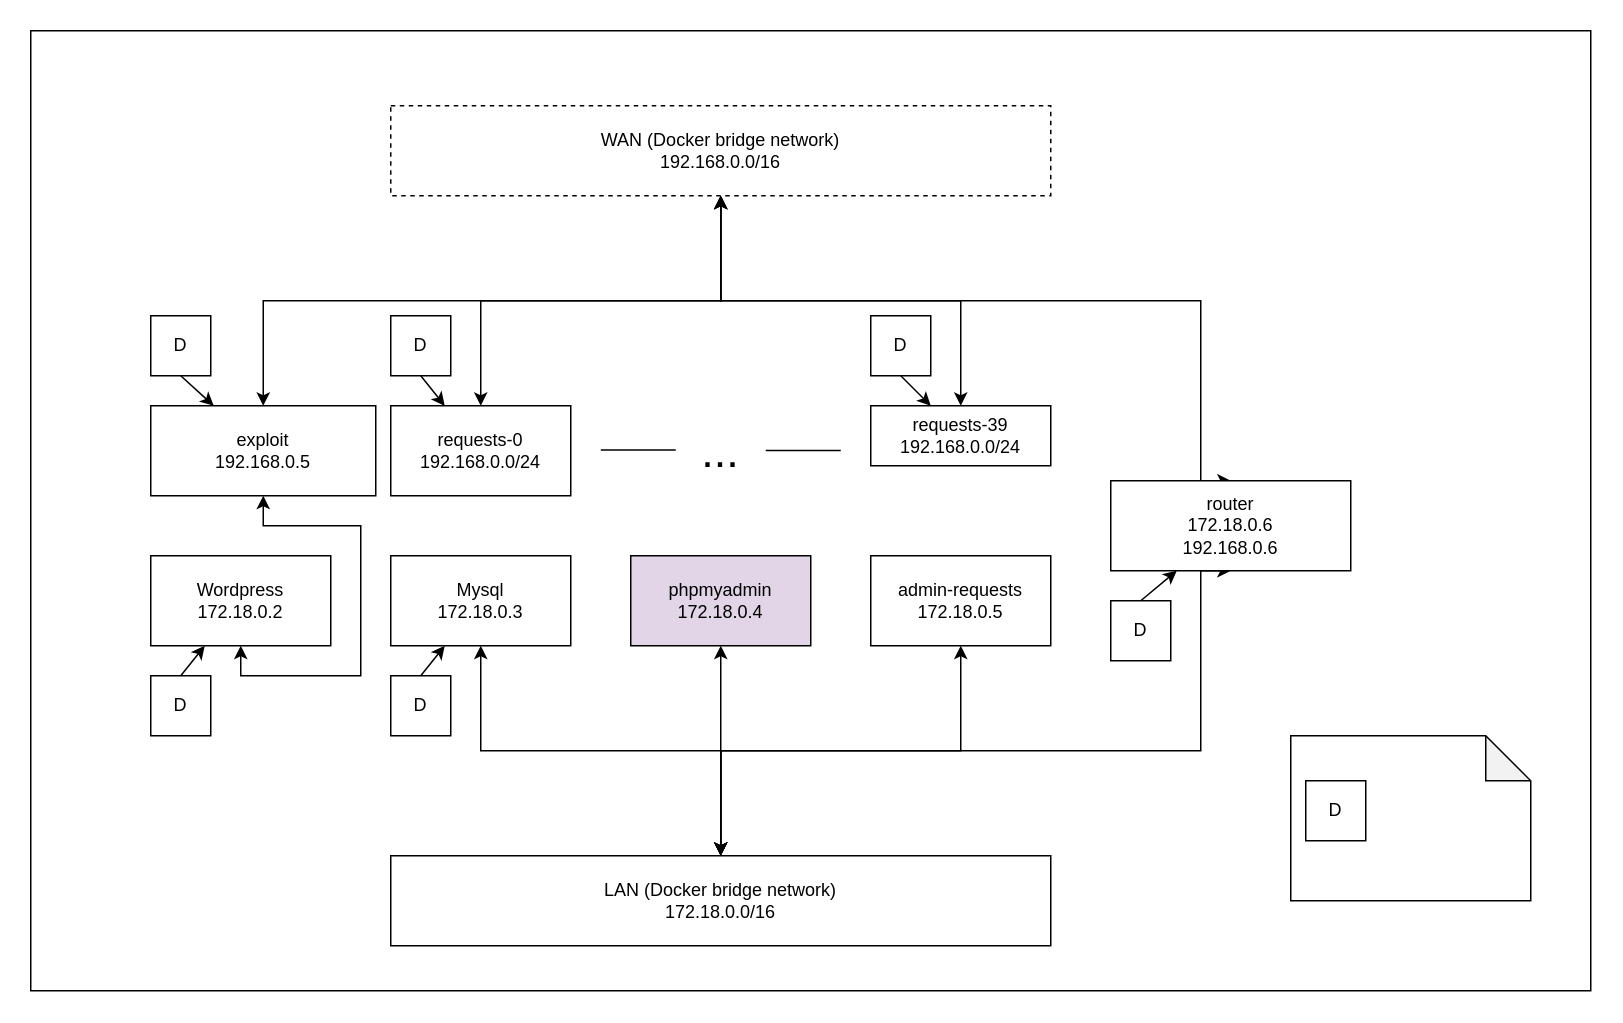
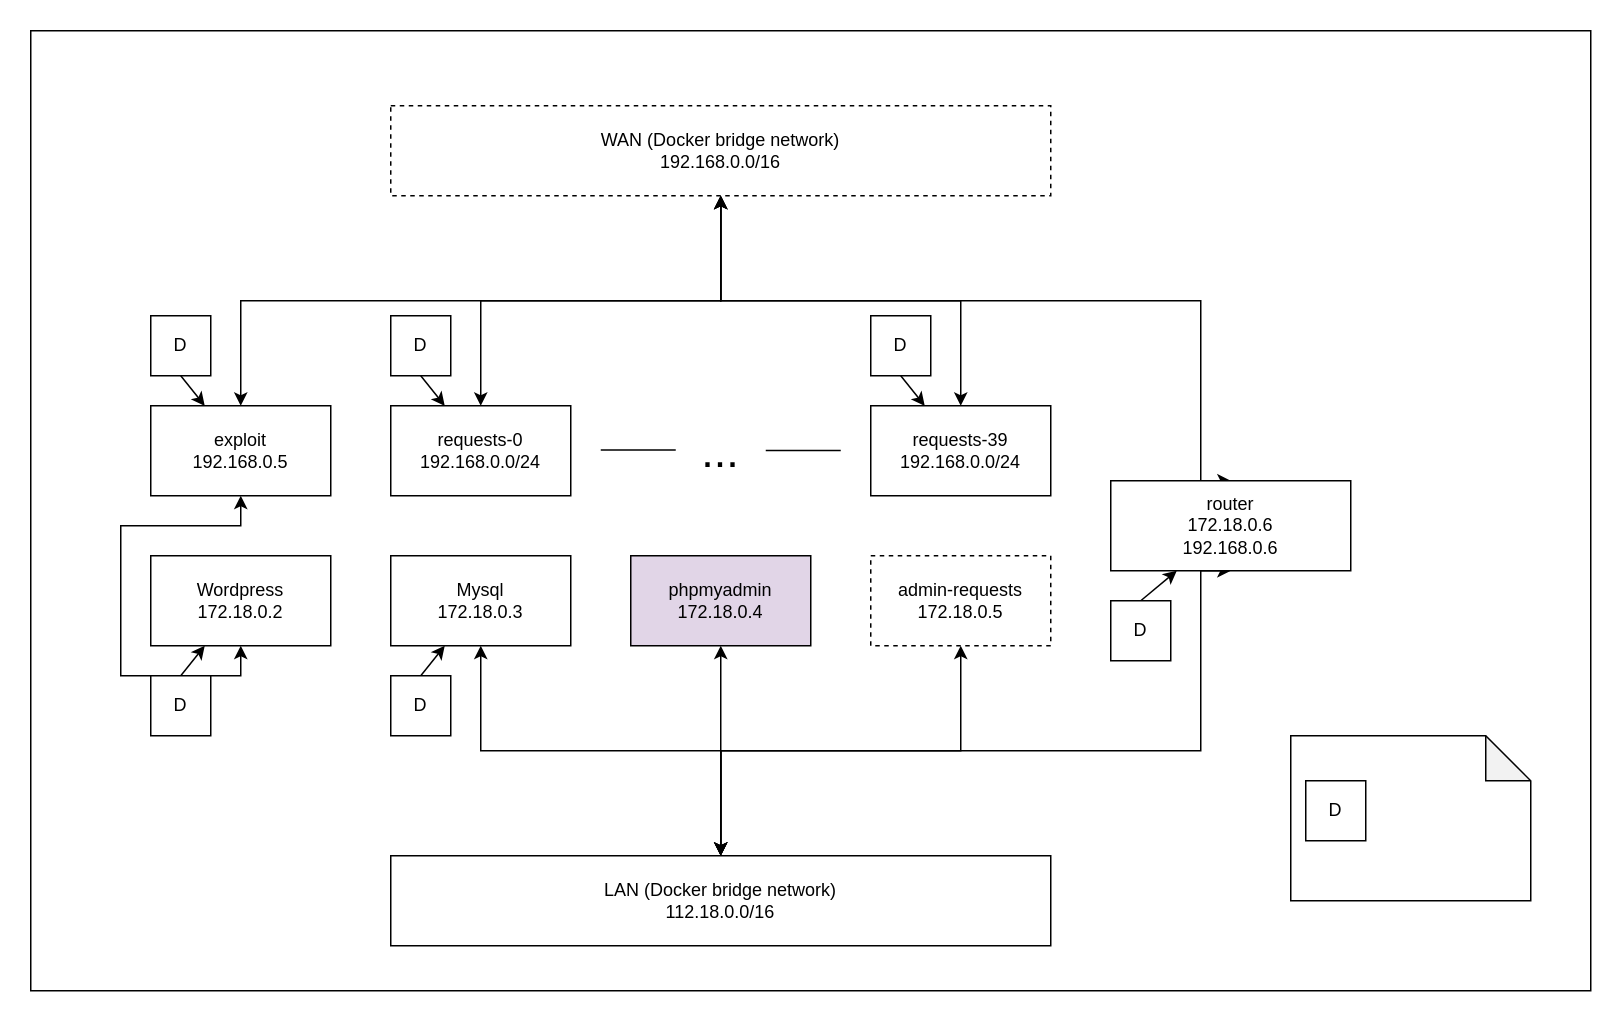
  <mxCell id="0" />
  <mxCell id="1" parent="0" />
  <mxCell id="2" value="" style="rounded=0;whiteSpace=wrap;html=1;" vertex="1" parent="1"><mxGeometry x="20" y="20" width="1040" height="640" as="geometry" /></mxCell>
  <mxCell id="3" value="" style="shape=note;whiteSpace=wrap;html=1;backgroundOutline=1;darkOpacity=0.05;" vertex="1" parent="1"><mxGeometry x="860" y="490" width="160" height="110" as="geometry" /></mxCell>
  <mxCell id="4" style="edgeStyle=orthogonalEdgeStyle;rounded=0;orthogonalLoop=1;jettySize=auto;html=1;exitX=0.5;exitY=1;exitDx=0;exitDy=0;strokeColor=default;align=center;verticalAlign=middle;fontFamily=Helvetica;fontSize=11;fontColor=default;labelBackgroundColor=default;endArrow=classic;endFill=1;startArrow=classic;startFill=1;" parent="1" source="5" target="24" edge="1"><mxGeometry relative="1" as="geometry" /></mxCell>
  <mxCell id="5" value="&lt;div&gt;Wordpress&lt;/div&gt;&lt;div&gt;172.18.0.2&lt;br&gt;&lt;/div&gt;" style="rounded=0;whiteSpace=wrap;html=1;" parent="1" vertex="1"><mxGeometry x="100" y="370" width="120" height="60" as="geometry" /></mxCell>
  <mxCell id="6" style="edgeStyle=orthogonalEdgeStyle;shape=connector;rounded=0;orthogonalLoop=1;jettySize=auto;html=1;exitX=0.5;exitY=1;exitDx=0;exitDy=0;entryX=0.5;entryY=0;entryDx=0;entryDy=0;strokeColor=default;align=center;verticalAlign=middle;fontFamily=Helvetica;fontSize=11;fontColor=default;labelBackgroundColor=default;endArrow=classic;startArrow=classic;startFill=1;" parent="1" source="7" target="15" edge="1"><mxGeometry relative="1" as="geometry" /></mxCell>
  <mxCell id="7" value="&lt;div&gt;Mysql&lt;/div&gt;&lt;div&gt;172.18.0.3&lt;br&gt;&lt;/div&gt;" style="rounded=0;whiteSpace=wrap;html=1;" parent="1" vertex="1"><mxGeometry x="260" y="370" width="120" height="60" as="geometry" /></mxCell>
  <mxCell id="8" style="edgeStyle=orthogonalEdgeStyle;shape=connector;rounded=0;orthogonalLoop=1;jettySize=auto;html=1;exitX=0.5;exitY=1;exitDx=0;exitDy=0;entryX=0.5;entryY=0;entryDx=0;entryDy=0;strokeColor=default;align=center;verticalAlign=middle;fontFamily=Helvetica;fontSize=11;fontColor=default;labelBackgroundColor=default;endArrow=classic;startArrow=classic;startFill=1;" parent="1" source="9" target="15" edge="1"><mxGeometry relative="1" as="geometry" /></mxCell>
- <mxCell id="9" value="&lt;div&gt;admin-requests&lt;/div&gt;&lt;div&gt;172.18.0.5&lt;br&gt;&lt;/div&gt;" style="rounded=0;whiteSpace=wrap;html=1;" parent="1" vertex="1"><mxGeometry x="580" y="370" width="120" height="60" as="geometry" /></mxCell>
+ <mxCell id="9" value="&lt;div&gt;admin-requests&lt;/div&gt;&lt;div&gt;172.18.0.5&lt;br&gt;&lt;/div&gt;" style="rounded=0;whiteSpace=wrap;html=1;dashed=1;" parent="1" vertex="1"><mxGeometry x="580" y="370" width="120" height="60" as="geometry" /></mxCell>
  <mxCell id="10" style="edgeStyle=orthogonalEdgeStyle;shape=connector;rounded=0;orthogonalLoop=1;jettySize=auto;html=1;exitX=0.5;exitY=1;exitDx=0;exitDy=0;entryX=0.5;entryY=0;entryDx=0;entryDy=0;strokeColor=default;align=center;verticalAlign=middle;fontFamily=Helvetica;fontSize=11;fontColor=default;labelBackgroundColor=default;endArrow=classic;startArrow=classic;startFill=1;" parent="1" source="12" target="15" edge="1"><mxGeometry relative="1" as="geometry"><Array as="points"><mxPoint x="800" y="500" /><mxPoint x="480" y="500" /></Array></mxGeometry></mxCell>
  <mxCell id="11" style="edgeStyle=orthogonalEdgeStyle;shape=connector;rounded=0;orthogonalLoop=1;jettySize=auto;html=1;exitX=0.5;exitY=0;exitDx=0;exitDy=0;entryX=0.5;entryY=1;entryDx=0;entryDy=0;strokeColor=default;align=center;verticalAlign=middle;fontFamily=Helvetica;fontSize=11;fontColor=default;labelBackgroundColor=default;startArrow=classic;startFill=1;endArrow=classic;" parent="1" source="12" target="32" edge="1"><mxGeometry relative="1" as="geometry"><Array as="points"><mxPoint x="800" y="200" /><mxPoint x="480" y="200" /></Array></mxGeometry></mxCell>
  <mxCell id="12" value="&lt;div&gt;router&lt;/div&gt;&lt;div&gt;172.18.0.6&lt;br&gt;&lt;/div&gt;&lt;div&gt;192.168.0.6&lt;br&gt;&lt;/div&gt;" style="rounded=0;whiteSpace=wrap;html=1;" parent="1" vertex="1"><mxGeometry x="740" y="320" width="160" height="60" as="geometry" /></mxCell>
  <mxCell id="13" style="edgeStyle=orthogonalEdgeStyle;shape=connector;rounded=0;orthogonalLoop=1;jettySize=auto;html=1;exitX=0.5;exitY=1;exitDx=0;exitDy=0;entryX=0.5;entryY=0;entryDx=0;entryDy=0;strokeColor=default;align=center;verticalAlign=middle;fontFamily=Helvetica;fontSize=11;fontColor=default;labelBackgroundColor=default;endArrow=classic;startArrow=classic;startFill=1;" parent="1" source="14" target="15" edge="1"><mxGeometry relative="1" as="geometry" /></mxCell>
  <mxCell id="14" value="&lt;div&gt;phpmyadmin&lt;/div&gt;&lt;div&gt;172.18.0.4&lt;br&gt;&lt;/div&gt;" style="rounded=0;whiteSpace=wrap;html=1;fillColor=#e1d5e7;" parent="1" vertex="1"><mxGeometry x="420" y="370" width="120" height="60" as="geometry" /></mxCell>
- <mxCell id="15" value="&lt;div&gt;LAN (Docker bridge network)&lt;/div&gt;&lt;div&gt;172.18.0.0/16&lt;br&gt;&lt;/div&gt;" style="rounded=0;whiteSpace=wrap;html=1;" parent="1" vertex="1"><mxGeometry x="260" y="570" width="440" height="60" as="geometry" /></mxCell>
+ <mxCell id="15" value="&lt;div&gt;LAN (Docker bridge network)&lt;/div&gt;&lt;div&gt;112.18.0.0/16&lt;br&gt;&lt;/div&gt;" style="rounded=0;whiteSpace=wrap;html=1;" parent="1" vertex="1"><mxGeometry x="260" y="570" width="440" height="60" as="geometry" /></mxCell>
  <mxCell id="16" style="rounded=0;orthogonalLoop=1;jettySize=auto;html=1;exitX=0.5;exitY=0;exitDx=0;exitDy=0;" parent="1" source="17" target="5" edge="1"><mxGeometry relative="1" as="geometry" /></mxCell>
  <mxCell id="17" value="D" style="rounded=0;whiteSpace=wrap;html=1;" parent="1" vertex="1"><mxGeometry x="100" y="450" width="40" height="40" as="geometry" /></mxCell>
  <mxCell id="18" style="rounded=0;orthogonalLoop=1;jettySize=auto;html=1;exitX=0.5;exitY=0;exitDx=0;exitDy=0;" parent="1" source="19" target="7" edge="1"><mxGeometry relative="1" as="geometry" /></mxCell>
  <mxCell id="19" value="D" style="rounded=0;whiteSpace=wrap;html=1;" parent="1" vertex="1"><mxGeometry x="260" y="450" width="40" height="40" as="geometry" /></mxCell>
  <mxCell id="20" value="D" style="rounded=0;whiteSpace=wrap;html=1;" parent="1" vertex="1"><mxGeometry x="870" y="520" width="40" height="40" as="geometry" /></mxCell>
  <mxCell id="21" style="edgeStyle=none;shape=connector;rounded=0;orthogonalLoop=1;jettySize=auto;html=1;exitX=0.5;exitY=0;exitDx=0;exitDy=0;strokeColor=default;align=center;verticalAlign=middle;fontFamily=Helvetica;fontSize=11;fontColor=default;labelBackgroundColor=default;endArrow=classic;" parent="1" source="22" target="12" edge="1"><mxGeometry relative="1" as="geometry" /></mxCell>
  <mxCell id="22" value="D" style="rounded=0;whiteSpace=wrap;html=1;" parent="1" vertex="1"><mxGeometry x="740" y="400" width="40" height="40" as="geometry" /></mxCell>
  <mxCell id="23" style="edgeStyle=orthogonalEdgeStyle;shape=connector;rounded=0;orthogonalLoop=1;jettySize=auto;html=1;exitX=0.5;exitY=0;exitDx=0;exitDy=0;entryX=0.5;entryY=1;entryDx=0;entryDy=0;strokeColor=default;align=center;verticalAlign=middle;fontFamily=Helvetica;fontSize=11;fontColor=default;labelBackgroundColor=default;endArrow=classic;startArrow=classic;startFill=1;" parent="1" source="24" target="32" edge="1"><mxGeometry relative="1" as="geometry" /></mxCell>
- <mxCell id="24" value="&lt;div&gt;exploit&lt;/div&gt;&lt;div&gt;192.168.0.5&lt;br&gt;&lt;/div&gt;" style="rounded=0;whiteSpace=wrap;html=1;" parent="1" vertex="1"><mxGeometry x="100" y="270" width="150" height="60" as="geometry" /></mxCell>
+ <mxCell id="24" value="&lt;div&gt;exploit&lt;/div&gt;&lt;div&gt;192.168.0.5&lt;br&gt;&lt;/div&gt;" style="rounded=0;whiteSpace=wrap;html=1;" parent="1" vertex="1"><mxGeometry x="100" y="270" width="120" height="60" as="geometry" /></mxCell>
  <mxCell id="25" style="edgeStyle=orthogonalEdgeStyle;shape=connector;rounded=0;orthogonalLoop=1;jettySize=auto;html=1;exitX=0.5;exitY=0;exitDx=0;exitDy=0;entryX=0.5;entryY=1;entryDx=0;entryDy=0;strokeColor=default;align=center;verticalAlign=middle;fontFamily=Helvetica;fontSize=11;fontColor=default;labelBackgroundColor=default;startArrow=classic;startFill=1;endArrow=classic;" parent="1" source="26" target="32" edge="1"><mxGeometry relative="1" as="geometry" /></mxCell>
  <mxCell id="26" value="&lt;div&gt;requests-0&lt;/div&gt;&lt;div&gt;192.168.0.0/24&lt;/div&gt;" style="rounded=0;whiteSpace=wrap;html=1;" parent="1" vertex="1"><mxGeometry x="260" y="270" width="120" height="60" as="geometry" /></mxCell>
  <mxCell id="27" style="edgeStyle=orthogonalEdgeStyle;shape=connector;rounded=0;orthogonalLoop=1;jettySize=auto;html=1;exitX=0.5;exitY=0;exitDx=0;exitDy=0;entryX=0.5;entryY=1;entryDx=0;entryDy=0;strokeColor=default;align=center;verticalAlign=middle;fontFamily=Helvetica;fontSize=11;fontColor=default;labelBackgroundColor=default;startArrow=classic;startFill=1;endArrow=classic;" parent="1" source="28" target="32" edge="1"><mxGeometry relative="1" as="geometry" /></mxCell>
- <mxCell id="28" value="&lt;div&gt;requests-39&lt;/div&gt;&lt;div&gt;192.168.0.0/24&lt;/div&gt;" style="rounded=0;whiteSpace=wrap;html=1;" parent="1" vertex="1"><mxGeometry x="580" y="270" width="120" height="40" as="geometry" /></mxCell>
+ <mxCell id="28" value="&lt;div&gt;requests-39&lt;/div&gt;&lt;div&gt;192.168.0.0/24&lt;/div&gt;" style="rounded=0;whiteSpace=wrap;html=1;" parent="1" vertex="1"><mxGeometry x="580" y="270" width="120" height="60" as="geometry" /></mxCell>
  <mxCell id="29" value="&lt;font style=&quot;font-size: 30px;&quot;&gt;...&lt;/font&gt;" style="text;html=1;align=center;verticalAlign=middle;whiteSpace=wrap;rounded=0;fontFamily=Helvetica;fontSize=11;fontColor=default;labelBackgroundColor=default;" parent="1" vertex="1"><mxGeometry x="450" y="285" width="60" height="30" as="geometry" /></mxCell>
  <mxCell id="30" value="" style="endArrow=none;html=1;rounded=0;strokeColor=default;align=center;verticalAlign=middle;fontFamily=Helvetica;fontSize=11;fontColor=default;labelBackgroundColor=default;edgeStyle=orthogonalEdgeStyle;" parent="1" edge="1"><mxGeometry width="50" height="50" relative="1" as="geometry"><mxPoint x="400" y="299.58" as="sourcePoint" /><mxPoint x="450" y="299.58" as="targetPoint" /></mxGeometry></mxCell>
  <mxCell id="31" value="" style="endArrow=none;html=1;rounded=0;strokeColor=default;align=center;verticalAlign=middle;fontFamily=Helvetica;fontSize=11;fontColor=default;labelBackgroundColor=default;edgeStyle=orthogonalEdgeStyle;" parent="1" edge="1"><mxGeometry width="50" height="50" relative="1" as="geometry"><mxPoint x="510" y="299.88" as="sourcePoint" /><mxPoint x="560" y="299.88" as="targetPoint" /></mxGeometry></mxCell>
  <mxCell id="32" value="&lt;div&gt;WAN (Docker bridge network)&lt;/div&gt;&lt;div&gt;192.168.0.0/16&lt;br&gt;&lt;/div&gt;" style="rounded=0;whiteSpace=wrap;html=1;dashed=1;" parent="1" vertex="1"><mxGeometry x="260" y="70" width="440" height="60" as="geometry" /></mxCell>
  <mxCell id="33" style="edgeStyle=none;shape=connector;rounded=0;orthogonalLoop=1;jettySize=auto;html=1;exitX=0.5;exitY=1;exitDx=0;exitDy=0;strokeColor=default;align=center;verticalAlign=middle;fontFamily=Helvetica;fontSize=11;fontColor=default;labelBackgroundColor=default;startArrow=none;startFill=0;endArrow=classic;" parent="1" source="34" target="26" edge="1"><mxGeometry relative="1" as="geometry" /></mxCell>
  <mxCell id="34" value="D" style="rounded=0;whiteSpace=wrap;html=1;" parent="1" vertex="1"><mxGeometry x="260" y="210" width="40" height="40" as="geometry" /></mxCell>
  <mxCell id="35" style="shape=connector;rounded=0;orthogonalLoop=1;jettySize=auto;html=1;exitX=0.5;exitY=1;exitDx=0;exitDy=0;strokeColor=default;align=center;verticalAlign=middle;fontFamily=Helvetica;fontSize=11;fontColor=default;labelBackgroundColor=default;startArrow=none;startFill=0;endArrow=classic;" parent="1" source="36" target="24" edge="1"><mxGeometry relative="1" as="geometry" /></mxCell>
  <mxCell id="36" value="D" style="rounded=0;whiteSpace=wrap;html=1;" parent="1" vertex="1"><mxGeometry x="100" y="210" width="40" height="40" as="geometry" /></mxCell>
  <mxCell id="37" style="edgeStyle=none;shape=connector;rounded=0;orthogonalLoop=1;jettySize=auto;html=1;exitX=0.5;exitY=1;exitDx=0;exitDy=0;strokeColor=default;align=center;verticalAlign=middle;fontFamily=Helvetica;fontSize=11;fontColor=default;labelBackgroundColor=default;startArrow=none;startFill=0;endArrow=classic;" parent="1" source="38" target="28" edge="1"><mxGeometry relative="1" as="geometry" /></mxCell>
  <mxCell id="38" value="D" style="rounded=0;whiteSpace=wrap;html=1;" parent="1" vertex="1"><mxGeometry x="580" y="210" width="40" height="40" as="geometry" /></mxCell>
